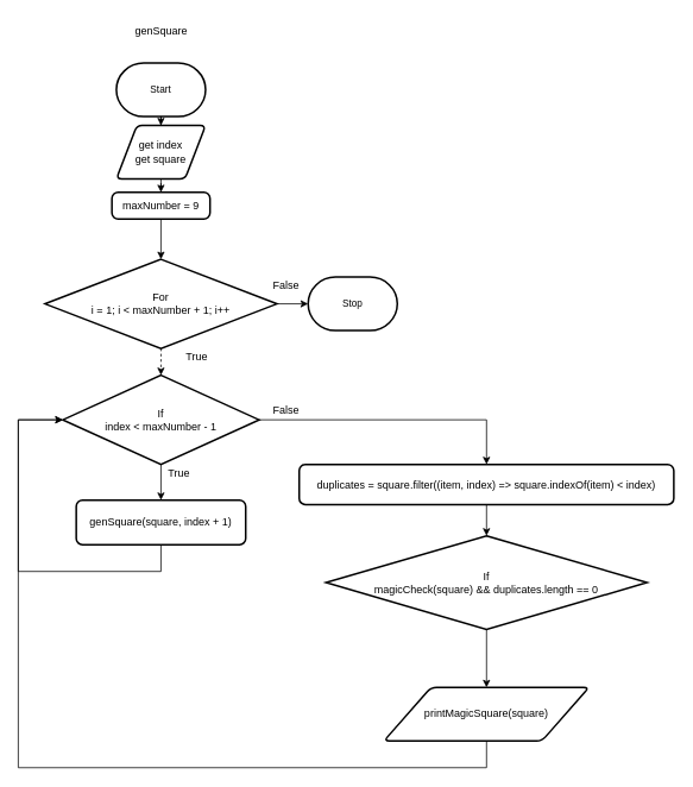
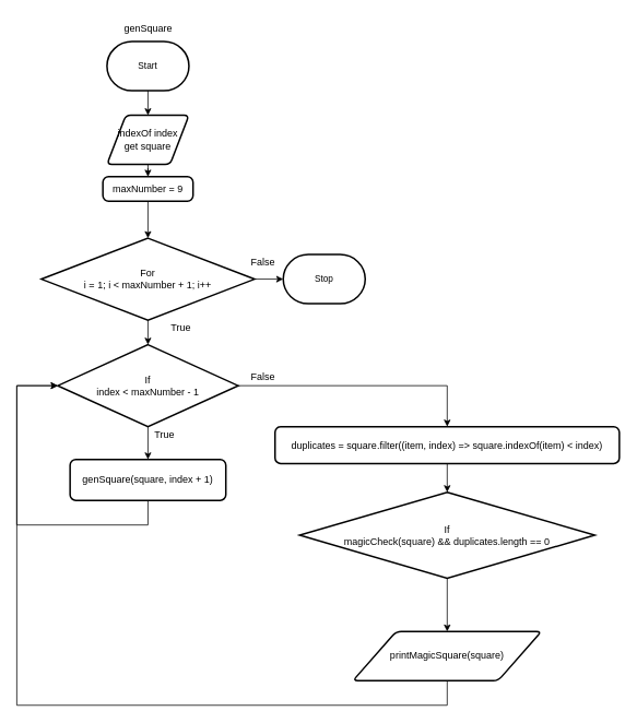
  <mxCell id="0" />
  <mxCell id="1" parent="0" />
  <mxCell id="2" value="" style="edgeStyle=orthogonalEdgeStyle;rounded=0;html=1;" edge="1" parent="1" source="3" target="10"><mxGeometry relative="1" as="geometry" /></mxCell>
- <mxCell id="3" value="Start" style="strokeWidth=2;html=1;shape=mxgraph.flowchart.terminator;whiteSpace=wrap;fontFamily=Helvetica;fontSize=11;fontColor=default;" parent="1" vertex="1"><mxGeometry x="130" y="70" width="100" height="60" as="geometry" /></mxCell>
- <mxCell id="4" style="edgeStyle=orthogonalEdgeStyle;rounded=0;html=1;entryX=0.5;entryY=0;entryDx=0;entryDy=0;entryPerimeter=0;dashed=1;" edge="1" parent="1" source="6" target="13"><mxGeometry relative="1" as="geometry" /></mxCell>
+ <mxCell id="3" value="Start" style="strokeWidth=2;html=1;shape=mxgraph.flowchart.terminator;whiteSpace=wrap;fontFamily=Helvetica;fontSize=11;fontColor=default;" parent="1" vertex="1"><mxGeometry x="130" y="50" width="100" height="60" as="geometry" /></mxCell>
+ <mxCell id="4" style="edgeStyle=orthogonalEdgeStyle;rounded=0;html=1;entryX=0.5;entryY=0;entryDx=0;entryDy=0;entryPerimeter=0;" edge="1" parent="1" source="6" target="13"><mxGeometry relative="1" as="geometry" /></mxCell>
  <mxCell id="5" style="edgeStyle=orthogonalEdgeStyle;rounded=0;html=1;entryX=0;entryY=0.5;entryDx=0;entryDy=0;entryPerimeter=0;" edge="1" parent="1" source="6" target="24"><mxGeometry relative="1" as="geometry" /></mxCell>
  <mxCell id="6" value="For&lt;br&gt;i = 1; i &amp;lt; maxNumber + 1; i++" style="strokeWidth=2;html=1;shape=mxgraph.flowchart.decision;whiteSpace=wrap;" vertex="1" parent="1"><mxGeometry x="50" y="290" width="260" height="100" as="geometry" /></mxCell>
  <mxCell id="7" value="" style="edgeStyle=orthogonalEdgeStyle;rounded=0;html=1;" edge="1" parent="1" source="8" target="6"><mxGeometry relative="1" as="geometry" /></mxCell>
  <mxCell id="8" value="maxNumber = 9" style="rounded=1;whiteSpace=wrap;html=1;absoluteArcSize=1;arcSize=14;strokeWidth=2;" vertex="1" parent="1"><mxGeometry x="125" y="215" width="110" height="30" as="geometry" /></mxCell>
  <mxCell id="9" value="" style="edgeStyle=orthogonalEdgeStyle;rounded=0;html=1;" edge="1" parent="1" source="10" target="8"><mxGeometry relative="1" as="geometry" /></mxCell>
- <mxCell id="10" value="get index&lt;br style=&quot;border-color: var(--border-color);&quot;&gt;get square" style="shape=parallelogram;html=1;strokeWidth=2;perimeter=parallelogramPerimeter;whiteSpace=wrap;rounded=1;arcSize=12;size=0.23;" vertex="1" parent="1"><mxGeometry x="130" y="140" width="100" height="60" as="geometry" /></mxCell>
+ <mxCell id="10" value="indexOf index&lt;br style=&quot;border-color: var(--border-color);&quot;&gt;get square" style="shape=parallelogram;html=1;strokeWidth=2;perimeter=parallelogramPerimeter;whiteSpace=wrap;rounded=1;arcSize=12;size=0.23;" vertex="1" parent="1"><mxGeometry x="130" y="140" width="100" height="60" as="geometry" /></mxCell>
  <mxCell id="11" style="edgeStyle=orthogonalEdgeStyle;html=1;entryX=0.5;entryY=0;entryDx=0;entryDy=0;rounded=0;" edge="1" parent="1" source="13" target="15"><mxGeometry relative="1" as="geometry" /></mxCell>
  <mxCell id="12" style="edgeStyle=orthogonalEdgeStyle;rounded=0;html=1;entryX=0.5;entryY=0;entryDx=0;entryDy=0;" edge="1" parent="1" source="13" target="22"><mxGeometry relative="1" as="geometry" /></mxCell>
  <mxCell id="13" value="If&lt;br&gt;index &amp;lt; maxNumber - 1" style="strokeWidth=2;html=1;shape=mxgraph.flowchart.decision;whiteSpace=wrap;" vertex="1" parent="1"><mxGeometry x="70" y="420" width="220" height="100" as="geometry" /></mxCell>
  <mxCell id="14" value="" style="edgeStyle=none;html=1;" edge="1" parent="1" source="15" target="17"><mxGeometry relative="1" as="geometry" /></mxCell>
  <mxCell id="15" value="duplicates = square.filter((item, index) =&amp;gt; square.indexOf(item) &amp;lt; index)" style="rounded=1;whiteSpace=wrap;html=1;absoluteArcSize=1;arcSize=14;strokeWidth=2;" vertex="1" parent="1"><mxGeometry x="335" y="520" width="420" height="45" as="geometry" /></mxCell>
  <mxCell id="16" value="" style="edgeStyle=none;html=1;" edge="1" parent="1" source="17" target="19"><mxGeometry relative="1" as="geometry" /></mxCell>
  <mxCell id="17" value="If&lt;br&gt;magicCheck(square) &amp;amp;&amp;amp; duplicates.length == 0" style="strokeWidth=2;html=1;shape=mxgraph.flowchart.decision;whiteSpace=wrap;" vertex="1" parent="1"><mxGeometry x="365" y="600" width="360" height="105" as="geometry" /></mxCell>
  <mxCell id="18" style="edgeStyle=orthogonalEdgeStyle;rounded=0;html=1;entryX=0;entryY=0.5;entryDx=0;entryDy=0;entryPerimeter=0;" edge="1" parent="1" source="19" target="13"><mxGeometry relative="1" as="geometry"><Array as="points"><mxPoint x="545" y="860" /><mxPoint x="20" y="860" /><mxPoint x="20" y="470" /></Array></mxGeometry></mxCell>
  <mxCell id="19" value="printMagicSquare(square)" style="shape=parallelogram;html=1;strokeWidth=2;perimeter=parallelogramPerimeter;whiteSpace=wrap;rounded=1;arcSize=12;size=0.23;" vertex="1" parent="1"><mxGeometry x="430" y="770" width="230" height="60" as="geometry" /></mxCell>
  <mxCell id="20" value="False" style="text;html=1;align=center;verticalAlign=middle;resizable=0;points=[];autosize=1;strokeColor=none;fillColor=none;" vertex="1" parent="1"><mxGeometry x="295" y="445" width="50" height="30" as="geometry" /></mxCell>
  <mxCell id="21" style="edgeStyle=orthogonalEdgeStyle;rounded=0;html=1;entryX=0;entryY=0.5;entryDx=0;entryDy=0;entryPerimeter=0;" edge="1" parent="1" source="22" target="13"><mxGeometry relative="1" as="geometry"><Array as="points"><mxPoint x="180" y="640" /><mxPoint x="20" y="640" /><mxPoint x="20" y="470" /></Array></mxGeometry></mxCell>
  <mxCell id="22" value="genSquare(square, index + 1)" style="rounded=1;whiteSpace=wrap;html=1;absoluteArcSize=1;arcSize=14;strokeWidth=2;" vertex="1" parent="1"><mxGeometry x="85" y="560" width="190" height="50" as="geometry" /></mxCell>
  <mxCell id="23" value="True" style="text;html=1;align=center;verticalAlign=middle;resizable=0;points=[];autosize=1;strokeColor=none;fillColor=none;" vertex="1" parent="1"><mxGeometry x="175" y="515" width="50" height="30" as="geometry" /></mxCell>
  <mxCell id="24" value="Stop" style="strokeWidth=2;html=1;shape=mxgraph.flowchart.terminator;whiteSpace=wrap;fontFamily=Helvetica;fontSize=11;fontColor=default;" vertex="1" parent="1"><mxGeometry x="345" y="310" width="100" height="60" as="geometry" /></mxCell>
  <mxCell id="25" value="False" style="text;html=1;align=center;verticalAlign=middle;resizable=0;points=[];autosize=1;strokeColor=none;fillColor=none;" vertex="1" parent="1"><mxGeometry x="295" y="305" width="50" height="30" as="geometry" /></mxCell>
  <mxCell id="26" value="True" style="text;html=1;align=center;verticalAlign=middle;resizable=0;points=[];autosize=1;strokeColor=none;fillColor=none;" vertex="1" parent="1"><mxGeometry x="195" y="385" width="50" height="30" as="geometry" /></mxCell>
  <mxCell id="27" value="genSquare" style="text;html=1;align=center;verticalAlign=middle;resizable=0;points=[];autosize=1;strokeColor=none;fillColor=none;" vertex="1" parent="1"><mxGeometry x="140" y="20" width="80" height="30" as="geometry" /></mxCell>
